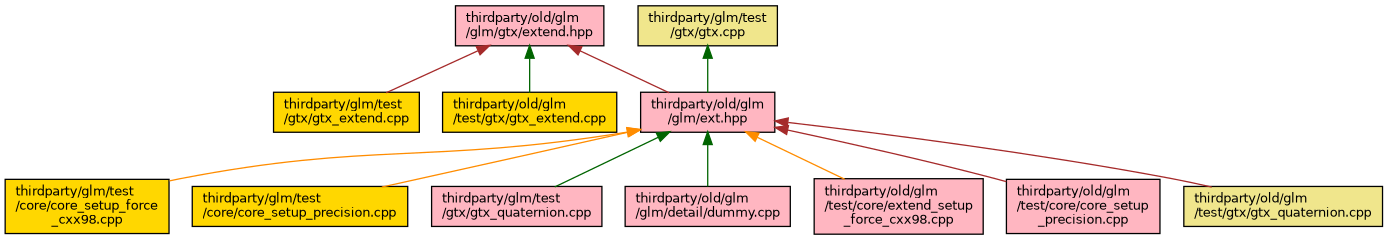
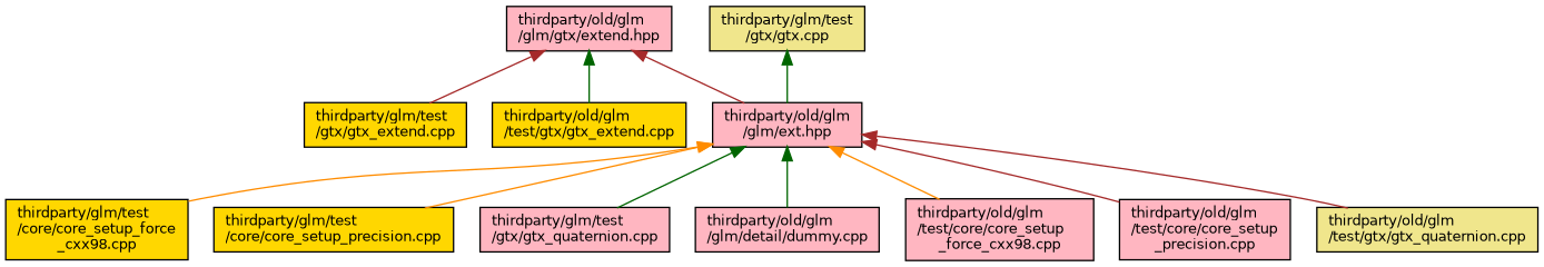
  digraph {
    node [color=black fillcolor=lightpink fontname=Helvetica fontsize=10 shape=record style=filled]
    edge [color=brown dir=back fontname=Helvetica fontsize=10 labelfontname=Helvetica labelfontsize=10 style=solid]
    n1 [fontcolor=black height=0.2 label="thirdparty/old/glm\l/glm/gtx/extend.hpp" width=0.4]
    n2 [fillcolor=gold height=0.2 label="thirdparty/glm/test\l/gtx/gtx_extend.cpp" width=0.4]
    n3 [height=0.2 label="thirdparty/old/glm\l/glm/ext.hpp" width=0.4]
    n4 [fillcolor=gold height=0.2 label="thirdparty/old/glm\l/test/gtx/gtx_extend.cpp" width=0.4]
    n5 [fillcolor=gold height=0.2 label="thirdparty/glm/test\l/core/core_setup_force\l_cxx98.cpp" width=0.4]
    n6 [fillcolor=gold height=0.2 label="thirdparty/glm/test\l/core/core_setup_precision.cpp" width=0.4]
    n7 [height=0.2 label="thirdparty/glm/test\l/gtx/gtx_quaternion.cpp" width=0.4]
    n8 [height=0.2 label="thirdparty/old/glm\l/glm/detail/dummy.cpp" width=0.4]
-   n9 [height=0.2 label="thirdparty/old/glm\l/test/core/extend_setup\l_force_cxx98.cpp" width=0.4]
+   n9 [height=0.2 label="thirdparty/old/glm\l/test/core/core_setup\l_force_cxx98.cpp" width=0.4]
    n10 [height=0.2 label="thirdparty/old/glm\l/test/core/core_setup\l_precision.cpp" width=0.4]
    n11 [fillcolor=khaki height=0.2 label="thirdparty/old/glm\l/test/gtx/gtx_quaternion.cpp" width=0.4]
    n12 [fillcolor=khaki height=0.2 label="thirdparty/glm/test\l/gtx/gtx.cpp" width=0.4]
    n1 -> n2
    n1 -> n3
    n1 -> n4 [color=darkgreen]
    n3 -> n5 [color=darkorange]
    n3 -> n6 [color=darkorange]
    n3 -> n7 [color=darkgreen]
    n3 -> n8 [color=darkgreen]
    n3 -> n9 [color=darkorange]
    n3 -> n10
    n3 -> n11
    n12 -> n3 [color=darkgreen]
  }
